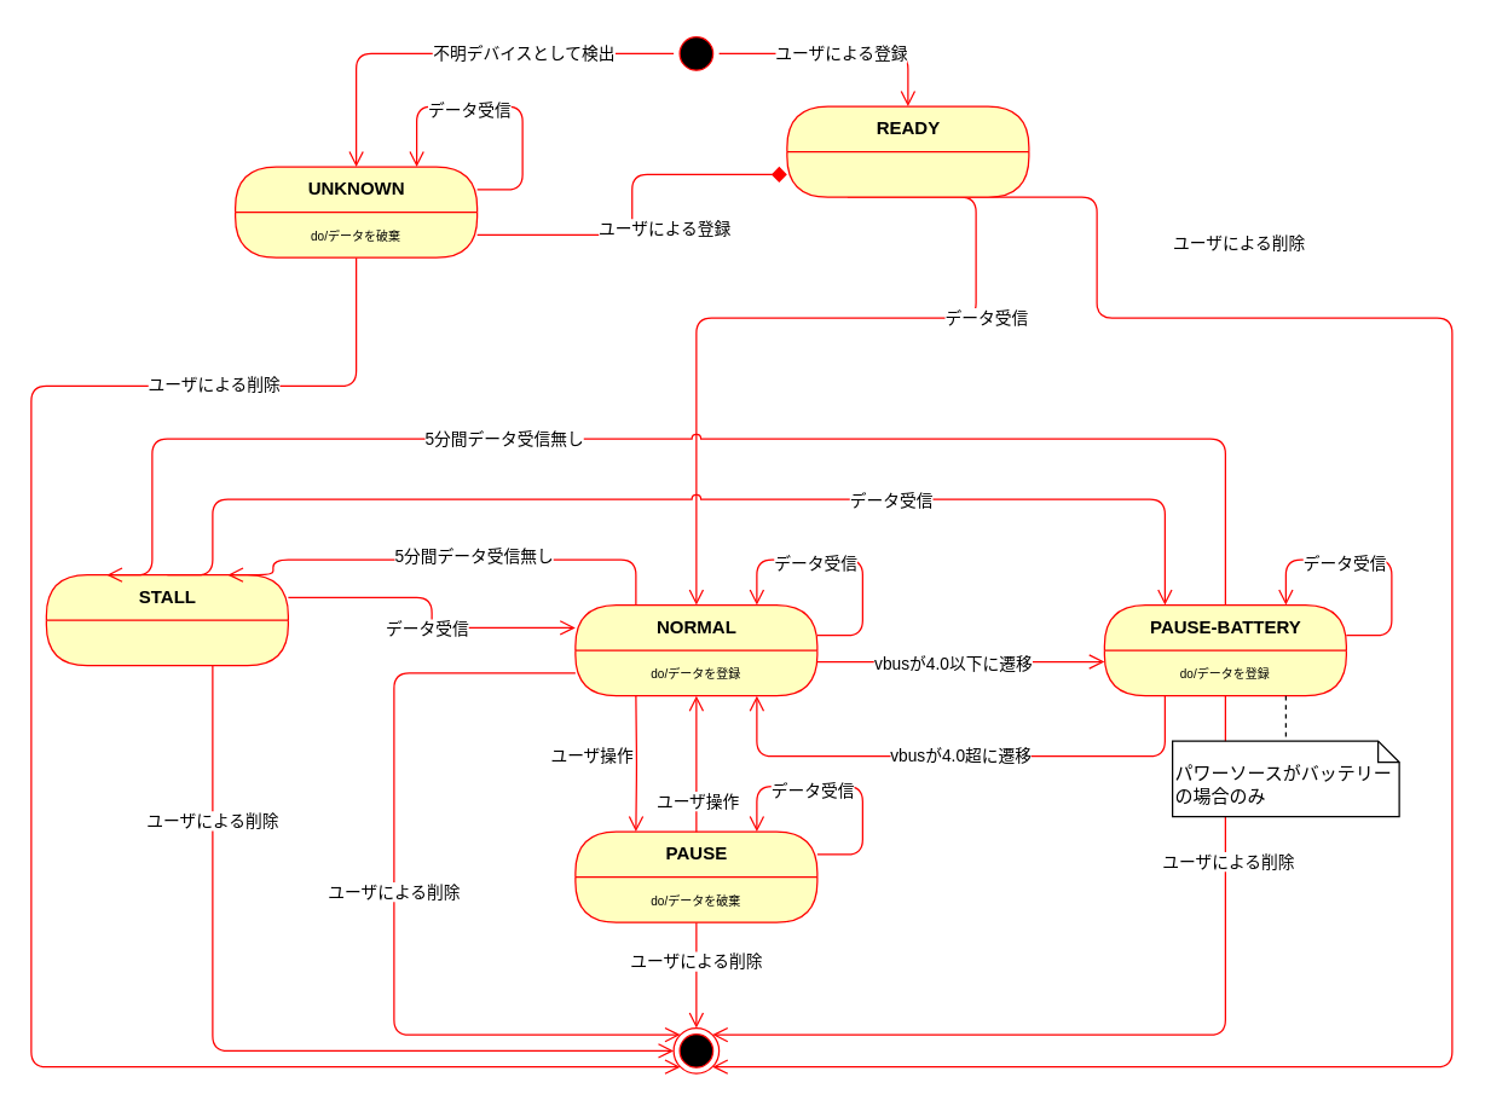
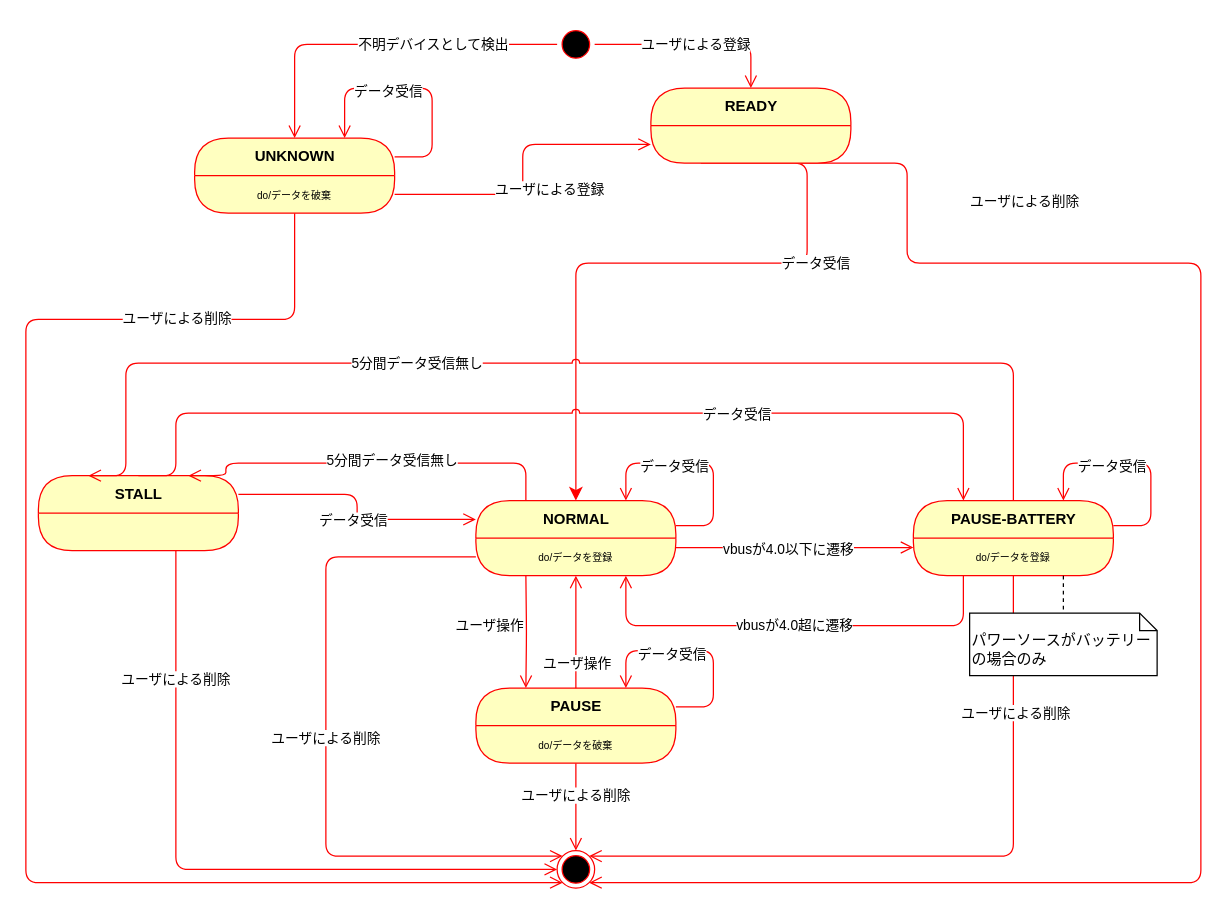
  <mxCell id="0" />
  <mxCell id="1" parent="0" />
  <mxCell id="2" value="" style="ellipse;html=1;shape=startState;fillColor=#000000;strokeColor=#ff0000;" parent="1" vertex="1"><mxGeometry x="445" y="20" width="30" height="30" as="geometry" /></mxCell>
  <mxCell id="3" value="" style="edgeStyle=orthogonalEdgeStyle;html=1;verticalAlign=bottom;endArrow=open;endSize=8;strokeColor=#ff0000;entryX=0.5;entryY=0;entryDx=0;entryDy=0;" parent="1" source="2" target="54" edge="1"><mxGeometry relative="1" as="geometry"><mxPoint x="470" y="30" as="targetPoint" /></mxGeometry></mxCell>
  <mxCell id="4" value="不明デバイスとして検出" style="edgeLabel;html=1;align=center;verticalAlign=middle;resizable=0;points=[];" parent="3" vertex="1" connectable="0"><mxGeometry x="-0.53" y="-1" relative="1" as="geometry"><mxPoint x="-32.94" y="0.94" as="offset" /></mxGeometry></mxCell>
- <mxCell id="5" value="" style="edgeStyle=orthogonalEdgeStyle;html=1;verticalAlign=bottom;endArrow=open;endSize=8;strokeColor=#ff0000;entryX=0.5;entryY=0;entryDx=0;entryDy=0;exitX=0.25;exitY=1;exitDx=0;exitDy=0;" parent="1" source="55" target="13" edge="1"><mxGeometry relative="1" as="geometry"><mxPoint x="690" y="420" as="targetPoint" /><Array as="points"><mxPoint x="645" y="210" /><mxPoint x="460" y="210" /></Array></mxGeometry></mxCell>
+ <mxCell id="5" value="" style="edgeStyle=orthogonalEdgeStyle;html=1;verticalAlign=bottom;endArrow=classic;endSize=8;strokeColor=#ff0000;entryX=0.5;entryY=0;entryDx=0;entryDy=0;exitX=0.25;exitY=1;exitDx=0;exitDy=0;" parent="1" source="55" target="13" edge="1"><mxGeometry relative="1" as="geometry"><mxPoint x="690" y="420" as="targetPoint" /><Array as="points"><mxPoint x="645" y="210" /><mxPoint x="460" y="210" /></Array></mxGeometry></mxCell>
  <mxCell id="6" value="データ受信" style="edgeLabel;html=1;align=center;verticalAlign=middle;resizable=0;points=[];" parent="5" vertex="1" connectable="0"><mxGeometry x="-0.144" y="-1" relative="1" as="geometry"><mxPoint x="72.14" as="offset" /></mxGeometry></mxCell>
  <mxCell id="7" value="" style="edgeStyle=orthogonalEdgeStyle;html=1;verticalAlign=bottom;endArrow=open;endSize=8;strokeColor=#ff0000;entryX=0;entryY=1;entryDx=0;entryDy=0;exitX=0.5;exitY=1;exitDx=0;exitDy=0;" parent="1" source="48" target="38" edge="1"><mxGeometry relative="1" as="geometry"><mxPoint x="240" y="330" as="targetPoint" /><Array as="points"><mxPoint x="235" y="255" /><mxPoint x="20" y="255" /><mxPoint x="20" y="706" /></Array></mxGeometry></mxCell>
  <mxCell id="8" value="ユーザによる削除" style="edgeLabel;html=1;align=center;verticalAlign=middle;resizable=0;points=[];" parent="7" vertex="1" connectable="0"><mxGeometry x="-0.834" y="-2" relative="1" as="geometry"><mxPoint x="-81.43" as="offset" /></mxGeometry></mxCell>
  <mxCell id="9" value="" style="edgeStyle=orthogonalEdgeStyle;html=1;verticalAlign=bottom;endArrow=open;endSize=8;strokeColor=#ff0000;entryX=0.5;entryY=0;entryDx=0;entryDy=0;exitX=1;exitY=0.5;exitDx=0;exitDy=0;" parent="1" source="2" target="55" edge="1"><mxGeometry relative="1" as="geometry"><mxPoint x="245" y="120" as="targetPoint" /><mxPoint x="465" y="-25" as="sourcePoint" /></mxGeometry></mxCell>
  <mxCell id="10" value="ユーザによる登録" style="edgeLabel;html=1;align=center;verticalAlign=middle;resizable=0;points=[];" parent="9" vertex="1" connectable="0"><mxGeometry x="-0.53" y="-1" relative="1" as="geometry"><mxPoint x="42.94" y="-1.02" as="offset" /></mxGeometry></mxCell>
- <mxCell id="11" value="" style="edgeStyle=orthogonalEdgeStyle;html=1;verticalAlign=bottom;endArrow=diamond;endSize=8;strokeColor=#ff0000;exitX=1;exitY=0.75;exitDx=0;exitDy=0;entryX=0;entryY=0.75;entryDx=0;entryDy=0;" parent="1" source="54" target="55" edge="1"><mxGeometry relative="1" as="geometry"><mxPoint x="245" y="240" as="targetPoint" /><mxPoint x="245" y="180" as="sourcePoint" /></mxGeometry></mxCell>
+ <mxCell id="11" value="" style="edgeStyle=orthogonalEdgeStyle;html=1;verticalAlign=bottom;endArrow=open;endSize=8;strokeColor=#ff0000;exitX=1;exitY=0.75;exitDx=0;exitDy=0;entryX=0;entryY=0.75;entryDx=0;entryDy=0;" parent="1" source="54" target="55" edge="1"><mxGeometry relative="1" as="geometry"><mxPoint x="245" y="240" as="targetPoint" /><mxPoint x="245" y="180" as="sourcePoint" /></mxGeometry></mxCell>
  <mxCell id="12" value="ユーザによる登録" style="edgeLabel;html=1;align=center;verticalAlign=middle;resizable=0;points=[];" parent="11" vertex="1" connectable="0"><mxGeometry x="-0.138" y="-1" relative="1" as="geometry"><mxPoint x="20.29" y="-1" as="offset" /></mxGeometry></mxCell>
  <mxCell id="13" value="NORMAL" style="swimlane;html=1;fontStyle=1;align=center;verticalAlign=middle;childLayout=stackLayout;horizontal=1;startSize=30;horizontalStack=0;resizeParent=0;resizeLast=1;container=0;fontColor=#000000;collapsible=0;rounded=1;arcSize=30;strokeColor=#ff0000;fillColor=#ffffc0;swimlaneFillColor=#ffffc0;dropTarget=0;" parent="1" vertex="1"><mxGeometry x="380" y="400" width="160" height="60" as="geometry" /></mxCell>
  <mxCell id="14" value="" style="edgeStyle=orthogonalEdgeStyle;html=1;verticalAlign=bottom;endArrow=open;endSize=8;strokeColor=#ff0000;entryX=0.75;entryY=0;entryDx=0;entryDy=0;" parent="13" target="13" edge="1"><mxGeometry relative="1" as="geometry"><mxPoint x="30" y="170" as="targetPoint" /><mxPoint x="160" y="20" as="sourcePoint" /><Array as="points"><mxPoint x="190" y="20" /><mxPoint x="190" y="-30" /><mxPoint x="120" y="-30" /></Array></mxGeometry></mxCell>
  <mxCell id="15" value="データ受信" style="edgeLabel;html=1;align=center;verticalAlign=middle;resizable=0;points=[];" parent="14" vertex="1" connectable="0"><mxGeometry x="0.244" y="2" relative="1" as="geometry"><mxPoint as="offset" /></mxGeometry></mxCell>
  <mxCell id="16" value="" style="edgeStyle=orthogonalEdgeStyle;html=1;verticalAlign=bottom;endArrow=open;endSize=8;strokeColor=#ff0000;entryX=1;entryY=0;entryDx=0;entryDy=0;" parent="1" source="20" target="38" edge="1"><mxGeometry relative="1" as="geometry"><mxPoint x="810" y="520" as="targetPoint" /><Array as="points"><mxPoint x="810" y="684" /></Array></mxGeometry></mxCell>
  <mxCell id="17" value="ユーザによる削除" style="edgeLabel;html=1;align=center;verticalAlign=middle;resizable=0;points=[];" parent="16" vertex="1" connectable="0"><mxGeometry x="-0.615" y="1" relative="1" as="geometry"><mxPoint as="offset" /></mxGeometry></mxCell>
  <mxCell id="18" value="" style="edgeStyle=orthogonalEdgeStyle;html=1;verticalAlign=bottom;endArrow=open;endSize=8;strokeColor=#ff0000;entryX=0.75;entryY=0;entryDx=0;entryDy=0;" parent="1" target="20" edge="1"><mxGeometry relative="1" as="geometry"><mxPoint x="850" y="400" as="targetPoint" /><mxPoint x="890" y="420" as="sourcePoint" /><Array as="points"><mxPoint x="920" y="420" /><mxPoint x="920" y="370" /><mxPoint x="850" y="370" /></Array></mxGeometry></mxCell>
  <mxCell id="19" value="データ受信" style="edgeLabel;html=1;align=center;verticalAlign=middle;resizable=0;points=[];" parent="18" vertex="1" connectable="0"><mxGeometry x="0.244" y="2" relative="1" as="geometry"><mxPoint as="offset" /></mxGeometry></mxCell>
  <mxCell id="20" value="PAUSE-BATTERY" style="swimlane;html=1;fontStyle=1;align=center;verticalAlign=middle;childLayout=stackLayout;horizontal=1;startSize=30;horizontalStack=0;resizeParent=0;resizeLast=1;container=0;fontColor=#000000;collapsible=0;rounded=1;arcSize=30;strokeColor=#ff0000;fillColor=#ffffc0;swimlaneFillColor=#ffffc0;dropTarget=0;" parent="1" vertex="1"><mxGeometry x="730" y="400" width="160" height="60" as="geometry" /></mxCell>
  <mxCell id="21" value="" style="edgeStyle=orthogonalEdgeStyle;html=1;verticalAlign=bottom;endArrow=open;endSize=8;strokeColor=#ff0000;entryX=0;entryY=0.25;entryDx=0;entryDy=0;exitX=1;exitY=0.25;exitDx=0;exitDy=0;" parent="1" edge="1"><mxGeometry relative="1" as="geometry"><mxPoint x="730" y="437.5" as="targetPoint" /><mxPoint x="540" y="437.5" as="sourcePoint" /><Array as="points"><mxPoint x="630" y="438" /><mxPoint x="630" y="438" /></Array></mxGeometry></mxCell>
  <mxCell id="22" value="vbusが4.0以下に遷移" style="edgeLabel;html=1;align=center;verticalAlign=middle;resizable=0;points=[];" parent="21" vertex="1" connectable="0"><mxGeometry x="-0.232" y="-1" relative="1" as="geometry"><mxPoint x="16.86" as="offset" /></mxGeometry></mxCell>
  <mxCell id="23" value="" style="edgeStyle=orthogonalEdgeStyle;html=1;verticalAlign=bottom;endArrow=open;endSize=8;strokeColor=#ff0000;exitX=0.25;exitY=1;exitDx=0;exitDy=0;entryX=0.75;entryY=1;entryDx=0;entryDy=0;" parent="1" edge="1"><mxGeometry relative="1" as="geometry"><mxPoint x="500" y="460" as="targetPoint" /><mxPoint x="770" y="460" as="sourcePoint" /><Array as="points"><mxPoint x="770" y="500" /><mxPoint x="500" y="500" /></Array></mxGeometry></mxCell>
  <mxCell id="24" value="vbusが4.0超に遷移" style="edgeLabel;html=1;align=center;verticalAlign=middle;resizable=0;points=[];" parent="23" vertex="1" connectable="0"><mxGeometry x="-0.232" y="-1" relative="1" as="geometry"><mxPoint x="-41.17" as="offset" /></mxGeometry></mxCell>
  <mxCell id="25" value="" style="edgeStyle=orthogonalEdgeStyle;html=1;verticalAlign=bottom;endArrow=open;endSize=8;strokeColor=#ff0000;entryX=0;entryY=0.5;entryDx=0;entryDy=0;" parent="1" source="27" target="38" edge="1"><mxGeometry relative="1" as="geometry"><mxPoint x="140" y="520" as="targetPoint" /><Array as="points"><mxPoint x="140" y="695" /></Array></mxGeometry></mxCell>
  <mxCell id="26" value="ユーザによる削除" style="edgeLabel;html=1;align=center;verticalAlign=middle;resizable=0;points=[];" parent="25" vertex="1" connectable="0"><mxGeometry x="-0.637" y="-1" relative="1" as="geometry"><mxPoint as="offset" /></mxGeometry></mxCell>
  <mxCell id="27" value="STALL" style="swimlane;html=1;fontStyle=1;align=center;verticalAlign=middle;childLayout=stackLayout;horizontal=1;startSize=30;horizontalStack=0;resizeParent=0;resizeLast=1;container=0;fontColor=#000000;collapsible=0;rounded=1;arcSize=30;strokeColor=#ff0000;fillColor=#ffffc0;swimlaneFillColor=#ffffc0;dropTarget=0;" parent="1" vertex="1"><mxGeometry x="30" y="380" width="160" height="60" as="geometry" /></mxCell>
  <mxCell id="28" value="" style="edgeStyle=orthogonalEdgeStyle;html=1;verticalAlign=bottom;endArrow=open;endSize=8;strokeColor=#ff0000;exitX=0.25;exitY=0;exitDx=0;exitDy=0;entryX=0.75;entryY=0;entryDx=0;entryDy=0;" parent="1" source="13" target="27" edge="1"><mxGeometry relative="1" as="geometry"><mxPoint x="150" y="530" as="targetPoint" /><mxPoint x="150" y="470" as="sourcePoint" /><Array as="points"><mxPoint x="420" y="370" /><mxPoint x="180" y="370" /></Array></mxGeometry></mxCell>
  <mxCell id="29" value="5分間データ受信無し" style="edgeLabel;html=1;align=center;verticalAlign=middle;resizable=0;points=[];" parent="28" vertex="1" connectable="0"><mxGeometry x="-0.237" y="-3" relative="1" as="geometry"><mxPoint x="-19.05" as="offset" /></mxGeometry></mxCell>
  <mxCell id="30" value="" style="edgeStyle=orthogonalEdgeStyle;html=1;verticalAlign=bottom;endArrow=open;endSize=8;strokeColor=#ff0000;exitX=1;exitY=0.25;exitDx=0;exitDy=0;entryX=0;entryY=0.25;entryDx=0;entryDy=0;" parent="1" source="27" target="13" edge="1"><mxGeometry relative="1" as="geometry"><mxPoint x="380" y="445" as="targetPoint" /><mxPoint x="220" y="445" as="sourcePoint" /></mxGeometry></mxCell>
  <mxCell id="31" value="データ受信" style="edgeLabel;html=1;align=center;verticalAlign=middle;resizable=0;points=[];" parent="30" vertex="1" connectable="0"><mxGeometry x="0.27" y="-1" relative="1" as="geometry"><mxPoint x="-21.43" y="-1" as="offset" /></mxGeometry></mxCell>
  <mxCell id="32" value="ユーザによる削除" style="edgeStyle=orthogonalEdgeStyle;html=1;verticalAlign=bottom;endArrow=open;endSize=8;strokeColor=#ff0000;entryX=0.5;entryY=0;entryDx=0;entryDy=0;" parent="1" source="33" target="38" edge="1"><mxGeometry relative="1" as="geometry"><mxPoint x="460" y="660" as="targetPoint" /></mxGeometry></mxCell>
  <mxCell id="33" value="PAUSE" style="swimlane;html=1;fontStyle=1;align=center;verticalAlign=middle;childLayout=stackLayout;horizontal=1;startSize=30;horizontalStack=0;resizeParent=0;resizeLast=1;container=0;fontColor=#000000;collapsible=0;rounded=1;arcSize=30;strokeColor=#ff0000;fillColor=#ffffc0;swimlaneFillColor=#ffffc0;dropTarget=0;" parent="1" vertex="1"><mxGeometry x="380" y="550" width="160" height="60" as="geometry" /></mxCell>
  <mxCell id="34" value="" style="edgeStyle=orthogonalEdgeStyle;html=1;verticalAlign=bottom;endArrow=open;endSize=8;strokeColor=#ff0000;exitX=0.25;exitY=1;exitDx=0;exitDy=0;entryX=0.25;entryY=0;entryDx=0;entryDy=0;" parent="1" target="33" edge="1"><mxGeometry relative="1" as="geometry"><mxPoint x="420" y="520" as="targetPoint" /><mxPoint x="420" y="460" as="sourcePoint" /></mxGeometry></mxCell>
  <mxCell id="35" value="ユーザ操作" style="edgeLabel;html=1;align=center;verticalAlign=middle;resizable=0;points=[];" parent="34" vertex="1" connectable="0"><mxGeometry x="0.171" y="1" relative="1" as="geometry"><mxPoint x="-31" y="-13.33" as="offset" /></mxGeometry></mxCell>
  <mxCell id="36" value="" style="edgeStyle=orthogonalEdgeStyle;html=1;verticalAlign=bottom;endArrow=open;endSize=8;strokeColor=#ff0000;exitX=0.5;exitY=0;exitDx=0;exitDy=0;" parent="1" source="33" edge="1"><mxGeometry relative="1" as="geometry"><mxPoint x="460" y="460" as="targetPoint" /><mxPoint x="430" y="470" as="sourcePoint" /><Array as="points"><mxPoint x="460" y="510" /><mxPoint x="460" y="510" /></Array></mxGeometry></mxCell>
  <mxCell id="37" value="ユーザ操作" style="edgeLabel;html=1;align=center;verticalAlign=middle;resizable=0;points=[];" parent="36" vertex="1" connectable="0"><mxGeometry x="0.171" y="1" relative="1" as="geometry"><mxPoint x="1" y="32.57" as="offset" /></mxGeometry></mxCell>
  <mxCell id="38" value="" style="ellipse;html=1;shape=endState;fillColor=#000000;strokeColor=#ff0000;" parent="1" vertex="1"><mxGeometry x="445" y="680" width="30" height="30" as="geometry" /></mxCell>
  <mxCell id="39" value="ユーザによる削除" style="edgeStyle=orthogonalEdgeStyle;html=1;verticalAlign=bottom;endArrow=open;endSize=8;strokeColor=#ff0000;entryX=0;entryY=0;entryDx=0;entryDy=0;exitX=0;exitY=0.5;exitDx=0;exitDy=0;" parent="1" target="38" edge="1"><mxGeometry relative="1" as="geometry"><mxPoint x="470" y="690" as="targetPoint" /><mxPoint x="380" y="445" as="sourcePoint" /><Array as="points"><mxPoint x="260" y="445" /><mxPoint x="260" y="684" /></Array></mxGeometry></mxCell>
  <mxCell id="40" value="" style="edgeStyle=orthogonalEdgeStyle;html=1;verticalAlign=bottom;endArrow=open;endSize=8;strokeColor=#ff0000;entryX=1;entryY=1;entryDx=0;entryDy=0;exitX=0.75;exitY=1;exitDx=0;exitDy=0;" parent="1" source="55" target="38" edge="1"><mxGeometry relative="1" as="geometry"><mxPoint x="459.393" y="715.607" as="targetPoint" /><mxPoint x="170" y="265" as="sourcePoint" /><Array as="points"><mxPoint x="725" y="210" /><mxPoint x="960" y="210" /><mxPoint x="960" y="706" /></Array></mxGeometry></mxCell>
  <mxCell id="41" value="ユーザによる削除" style="edgeLabel;html=1;align=center;verticalAlign=middle;resizable=0;points=[];" parent="40" vertex="1" connectable="0"><mxGeometry x="-0.834" y="-2" relative="1" as="geometry"><mxPoint x="95.71" as="offset" /></mxGeometry></mxCell>
  <mxCell id="42" value="&lt;br&gt;パワーソースがバッテリーの場合のみ" style="shape=note;whiteSpace=wrap;html=1;size=14;verticalAlign=top;align=left;spacingTop=-6;" parent="1" vertex="1"><mxGeometry x="775" y="490" width="150" height="50" as="geometry" /></mxCell>
  <mxCell id="43" value="" style="endArrow=none;dashed=1;html=1;exitX=0.75;exitY=1;exitDx=0;exitDy=0;" parent="1" source="50" target="42" edge="1"><mxGeometry width="50" height="50" relative="1" as="geometry"><mxPoint x="630" y="430" as="sourcePoint" /><mxPoint x="820" y="350" as="targetPoint" /></mxGeometry></mxCell>
  <mxCell id="44" value="" style="edgeStyle=orthogonalEdgeStyle;html=1;verticalAlign=bottom;endArrow=open;endSize=8;strokeColor=#ff0000;entryX=0.75;entryY=0;entryDx=0;entryDy=0;exitX=1;exitY=0.25;exitDx=0;exitDy=0;" edge="1" parent="1" source="54" target="54"><mxGeometry relative="1" as="geometry"><mxPoint x="275" y="100" as="targetPoint" /><mxPoint x="315" y="120" as="sourcePoint" /><Array as="points"><mxPoint x="345" y="125" /><mxPoint x="345" y="70" /><mxPoint x="275" y="70" /></Array></mxGeometry></mxCell>
  <mxCell id="45" value="データ受信" style="edgeLabel;html=1;align=center;verticalAlign=middle;resizable=0;points=[];" vertex="1" connectable="0" parent="44"><mxGeometry x="0.244" y="2" relative="1" as="geometry"><mxPoint as="offset" /></mxGeometry></mxCell>
  <mxCell id="46" value="" style="edgeStyle=orthogonalEdgeStyle;html=1;verticalAlign=bottom;endArrow=open;endSize=8;strokeColor=#ff0000;entryX=0.75;entryY=0;entryDx=0;entryDy=0;exitX=1;exitY=0.25;exitDx=0;exitDy=0;" edge="1" parent="1" source="33" target="33"><mxGeometry relative="1" as="geometry"><mxPoint x="500" y="550" as="targetPoint" /><mxPoint x="540" y="570" as="sourcePoint" /><Array as="points"><mxPoint x="570" y="565" /><mxPoint x="570" y="520" /><mxPoint x="500" y="520" /></Array></mxGeometry></mxCell>
  <mxCell id="47" value="データ受信" style="edgeLabel;html=1;align=center;verticalAlign=middle;resizable=0;points=[];" vertex="1" connectable="0" parent="46"><mxGeometry x="0.244" y="2" relative="1" as="geometry"><mxPoint as="offset" /></mxGeometry></mxCell>
  <mxCell id="48" value="&lt;font style=&quot;font-size: 8px&quot;&gt;do/データを破棄&lt;/font&gt;" style="text;html=1;strokeColor=none;fillColor=none;align=center;verticalAlign=middle;whiteSpace=wrap;rounded=0;" vertex="1" parent="1"><mxGeometry x="155" y="140" width="160" height="30" as="geometry" /></mxCell>
  <mxCell id="49" value="&lt;font style=&quot;font-size: 8px&quot;&gt;do/データを登録&lt;/font&gt;" style="text;html=1;strokeColor=none;fillColor=none;align=center;verticalAlign=middle;whiteSpace=wrap;rounded=0;" vertex="1" parent="1"><mxGeometry x="380" y="430" width="160" height="30" as="geometry" /></mxCell>
  <mxCell id="50" value="&lt;font style=&quot;font-size: 8px&quot;&gt;do/データを登録&lt;/font&gt;" style="text;html=1;strokeColor=none;fillColor=none;align=center;verticalAlign=middle;whiteSpace=wrap;rounded=0;" vertex="1" parent="1"><mxGeometry x="730" y="430" width="160" height="30" as="geometry" /></mxCell>
  <mxCell id="51" value="&lt;font style=&quot;font-size: 8px&quot;&gt;do/データを破棄&lt;/font&gt;" style="text;html=1;strokeColor=none;fillColor=none;align=center;verticalAlign=middle;whiteSpace=wrap;rounded=0;" vertex="1" parent="1"><mxGeometry x="380" y="580" width="160" height="30" as="geometry" /></mxCell>
  <mxCell id="52" value="" style="edgeStyle=orthogonalEdgeStyle;html=1;verticalAlign=bottom;endArrow=open;endSize=8;strokeColor=#ff0000;entryX=0.25;entryY=0;entryDx=0;entryDy=0;exitX=0.5;exitY=0;exitDx=0;exitDy=0;jumpStyle=arc;" edge="1" parent="1" source="20" target="27"><mxGeometry relative="1" as="geometry"><mxPoint x="190" y="410" as="targetPoint" /><mxPoint x="710" y="390" as="sourcePoint" /><Array as="points"><mxPoint x="810" y="290" /><mxPoint x="100" y="290" /></Array></mxGeometry></mxCell>
  <mxCell id="53" value="5分間データ受信無し" style="edgeLabel;html=1;align=center;verticalAlign=middle;resizable=0;points=[];" vertex="1" connectable="0" parent="52"><mxGeometry x="-0.237" y="-3" relative="1" as="geometry"><mxPoint x="-228.62" y="2.97" as="offset" /></mxGeometry></mxCell>
  <mxCell id="54" value="UNKNOWN" style="swimlane;html=1;fontStyle=1;align=center;verticalAlign=middle;childLayout=stackLayout;horizontal=1;startSize=30;horizontalStack=0;resizeParent=0;resizeLast=1;container=0;fontColor=#000000;collapsible=0;rounded=1;arcSize=30;strokeColor=#ff0000;fillColor=#ffffc0;swimlaneFillColor=#ffffc0;dropTarget=0;" parent="1" vertex="1"><mxGeometry x="155" y="110" width="160" height="60" as="geometry" /></mxCell>
  <mxCell id="55" value="READY" style="swimlane;html=1;fontStyle=1;align=center;verticalAlign=middle;childLayout=stackLayout;horizontal=1;startSize=30;horizontalStack=0;resizeParent=0;resizeLast=1;container=0;fontColor=#000000;collapsible=0;rounded=1;arcSize=30;strokeColor=#ff0000;fillColor=#ffffc0;swimlaneFillColor=#ffffc0;dropTarget=0;" parent="1" vertex="1"><mxGeometry x="520" y="70" width="160" height="60" as="geometry" /></mxCell>
  <mxCell id="56" value="" style="edgeStyle=orthogonalEdgeStyle;html=1;verticalAlign=bottom;endArrow=open;endSize=8;strokeColor=#ff0000;jumpStyle=arc;exitX=0.5;exitY=0;exitDx=0;exitDy=0;entryX=0.25;entryY=0;entryDx=0;entryDy=0;" edge="1" parent="1" source="27" target="20"><mxGeometry relative="1" as="geometry"><mxPoint x="710" y="350" as="targetPoint" /><mxPoint x="660" y="420" as="sourcePoint" /><Array as="points"><mxPoint x="140" y="330" /><mxPoint x="770" y="330" /></Array></mxGeometry></mxCell>
  <mxCell id="57" value="データ受信" style="edgeLabel;html=1;align=center;verticalAlign=middle;resizable=0;points=[];" vertex="1" connectable="0" parent="56"><mxGeometry x="-0.237" y="-3" relative="1" as="geometry"><mxPoint x="230.83" y="-3.0" as="offset" /></mxGeometry></mxCell>
  <mxCell id="58" value="&lt;font style=&quot;font-size: 8px&quot;&gt;do/データを破棄&lt;/font&gt;" style="text;html=1;strokeColor=none;fillColor=none;align=center;verticalAlign=middle;whiteSpace=wrap;rounded=0;" vertex="1" parent="1"><mxGeometry x="155" y="140" width="160" height="30" as="geometry" /></mxCell>
